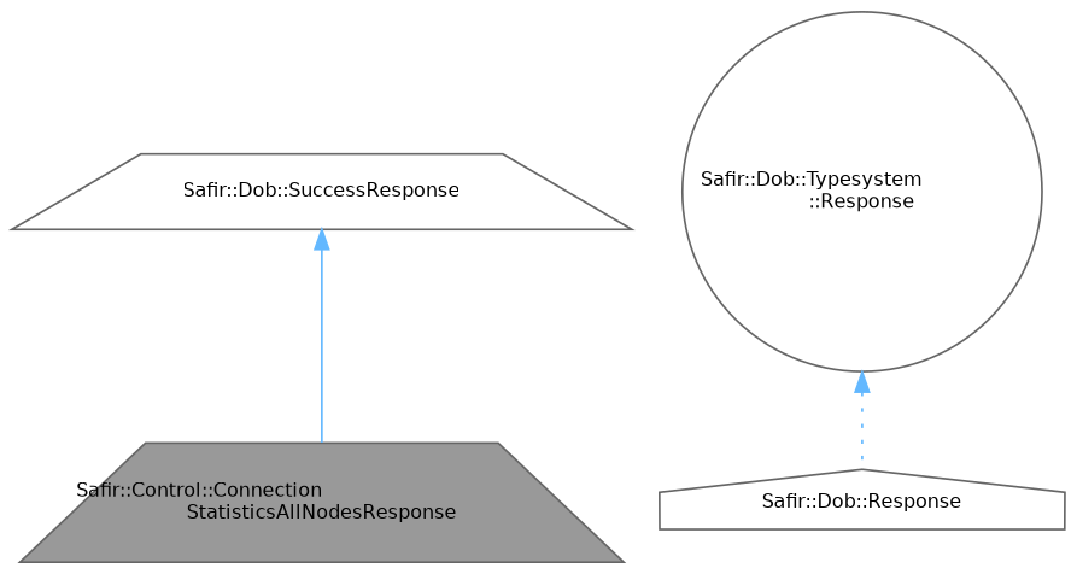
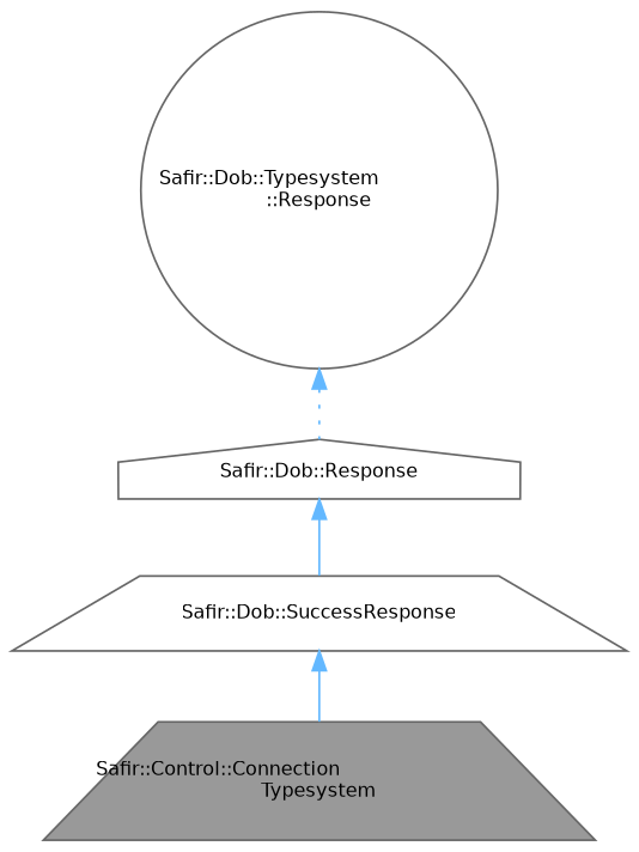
  digraph {
    node [color=gray40 fillcolor=white fontname=Helvetica fontsize=10 shape=trapezium style=filled]
    edge [color=steelblue1 dir=back fontname=Helvetica fontsize=10 labelfontname=Helvetica labelfontsize=10 style=solid]
-   n1 [fillcolor=grey60 fontcolor=black height=0.2 label="Safir::Control::Connection\lStatisticsAllNodesResponse" width=0.4]
+   n1 [fillcolor=grey60 fontcolor=black height=0.2 label="Safir::Control::Connection\lTypesystem" width=0.4]
    n2 [height=0.2 label="Safir::Dob::SuccessResponse" width=0.4]
    n3 [height=0.2 label="Safir::Dob::Response" shape=house width=0.4]
    n4 [height=0.2 label="Safir::Dob::Typesystem\l::Response" shape=circle width=0.4]
    n2 -> n1
+   n3 -> n2
    n4 -> n3 [style=dotted]
  }
